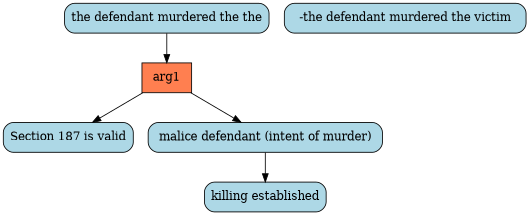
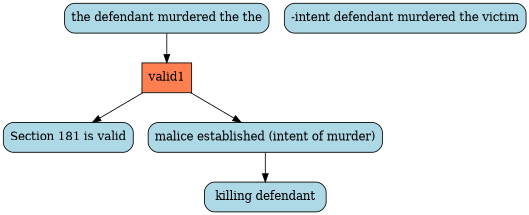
  digraph {
    node [color=black fillcolor=lightblue fixedsize=false shape=box style="rounded,filled"]
-   arg1 [fillcolor=coral style=filled]
-   "Section 187 is valid"
-   "malice established (intent of murder)" [label="malice defendant (intent of murder)"]
-   "killing established"
+   arg1 [fillcolor=coral style=filled label=valid1]
+   "Section 187 is valid" [label="Section 181 is valid"]
+   "malice established (intent of murder)"
+   "killing established" [label="killing defendant"]
    n5 [label="the defendant murdered the the"]
-   "-the defendant murdered the victim"
+   "-the defendant murdered the victim" [label="-intent defendant murdered the victim"]
    arg1 -> "Section 187 is valid"
    arg1 -> "malice established (intent of murder)"
    "malice established (intent of murder)" -> "killing established"
    n5 -> arg1
  }
